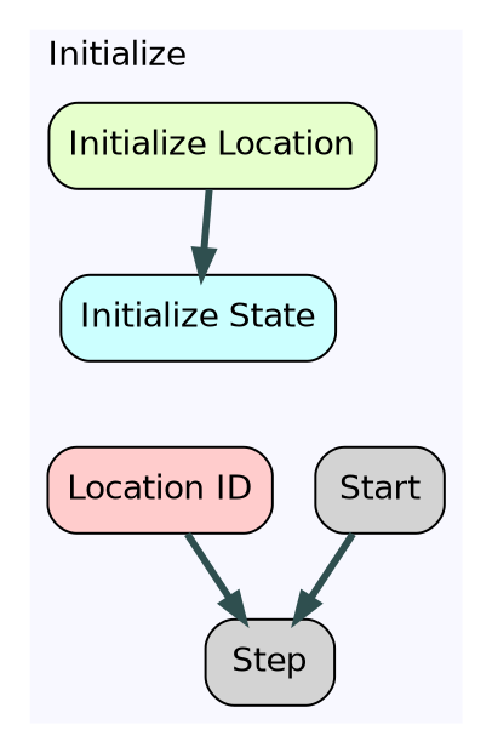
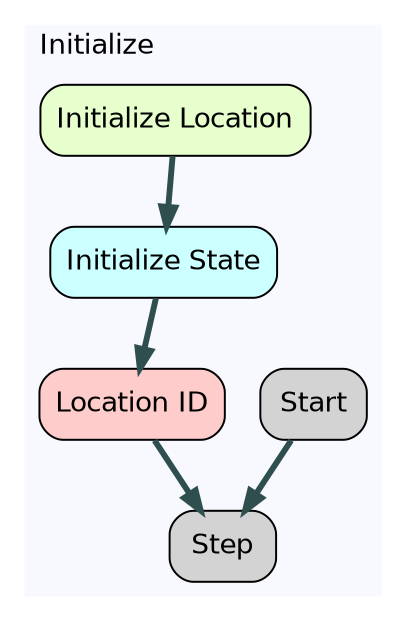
  digraph {
    compound=true
    node [fillcolor=lightgray fontname=Helvetica shape=box style="rounded,filled" color=black]
    edge [color=darkslategray penwidth=3.0]
    n1 [label=Step style="filled,rounded" color=""]
    n2 [label=Start style="filled,rounded" color=""]
    n3 [fillcolor="0.25, 0.2, 1.0" label="Initialize Location"]
    n4 [fillcolor="0.5, 0.2, 1.0" label="Initialize State"]
    n5 [fillcolor="0.0, 0.2, 1.0" label="Location ID"]
    subgraph cluster_1 {
      color=white
      fillcolor=ghostwhite
      fontname=Helvetica
      label=Watch
      labeljust=l
      style=filled
    }
    subgraph cluster_2 {
      color=white
      fillcolor=ghostwhite
      fontname=Helvetica
      label=Rules
      labeljust=l
      style=filled
    }
    subgraph cluster_3 {
      color=white
      fillcolor=ghostwhite
      fontname=Helvetica
      label=Initialize
      labeljust=l
      style=filled
      n1
      n2
      n3
      n4
      n5
    }
    n2 -> n1
    n3 -> n4
+   n4 -> n5
    n5 -> n1
  }
